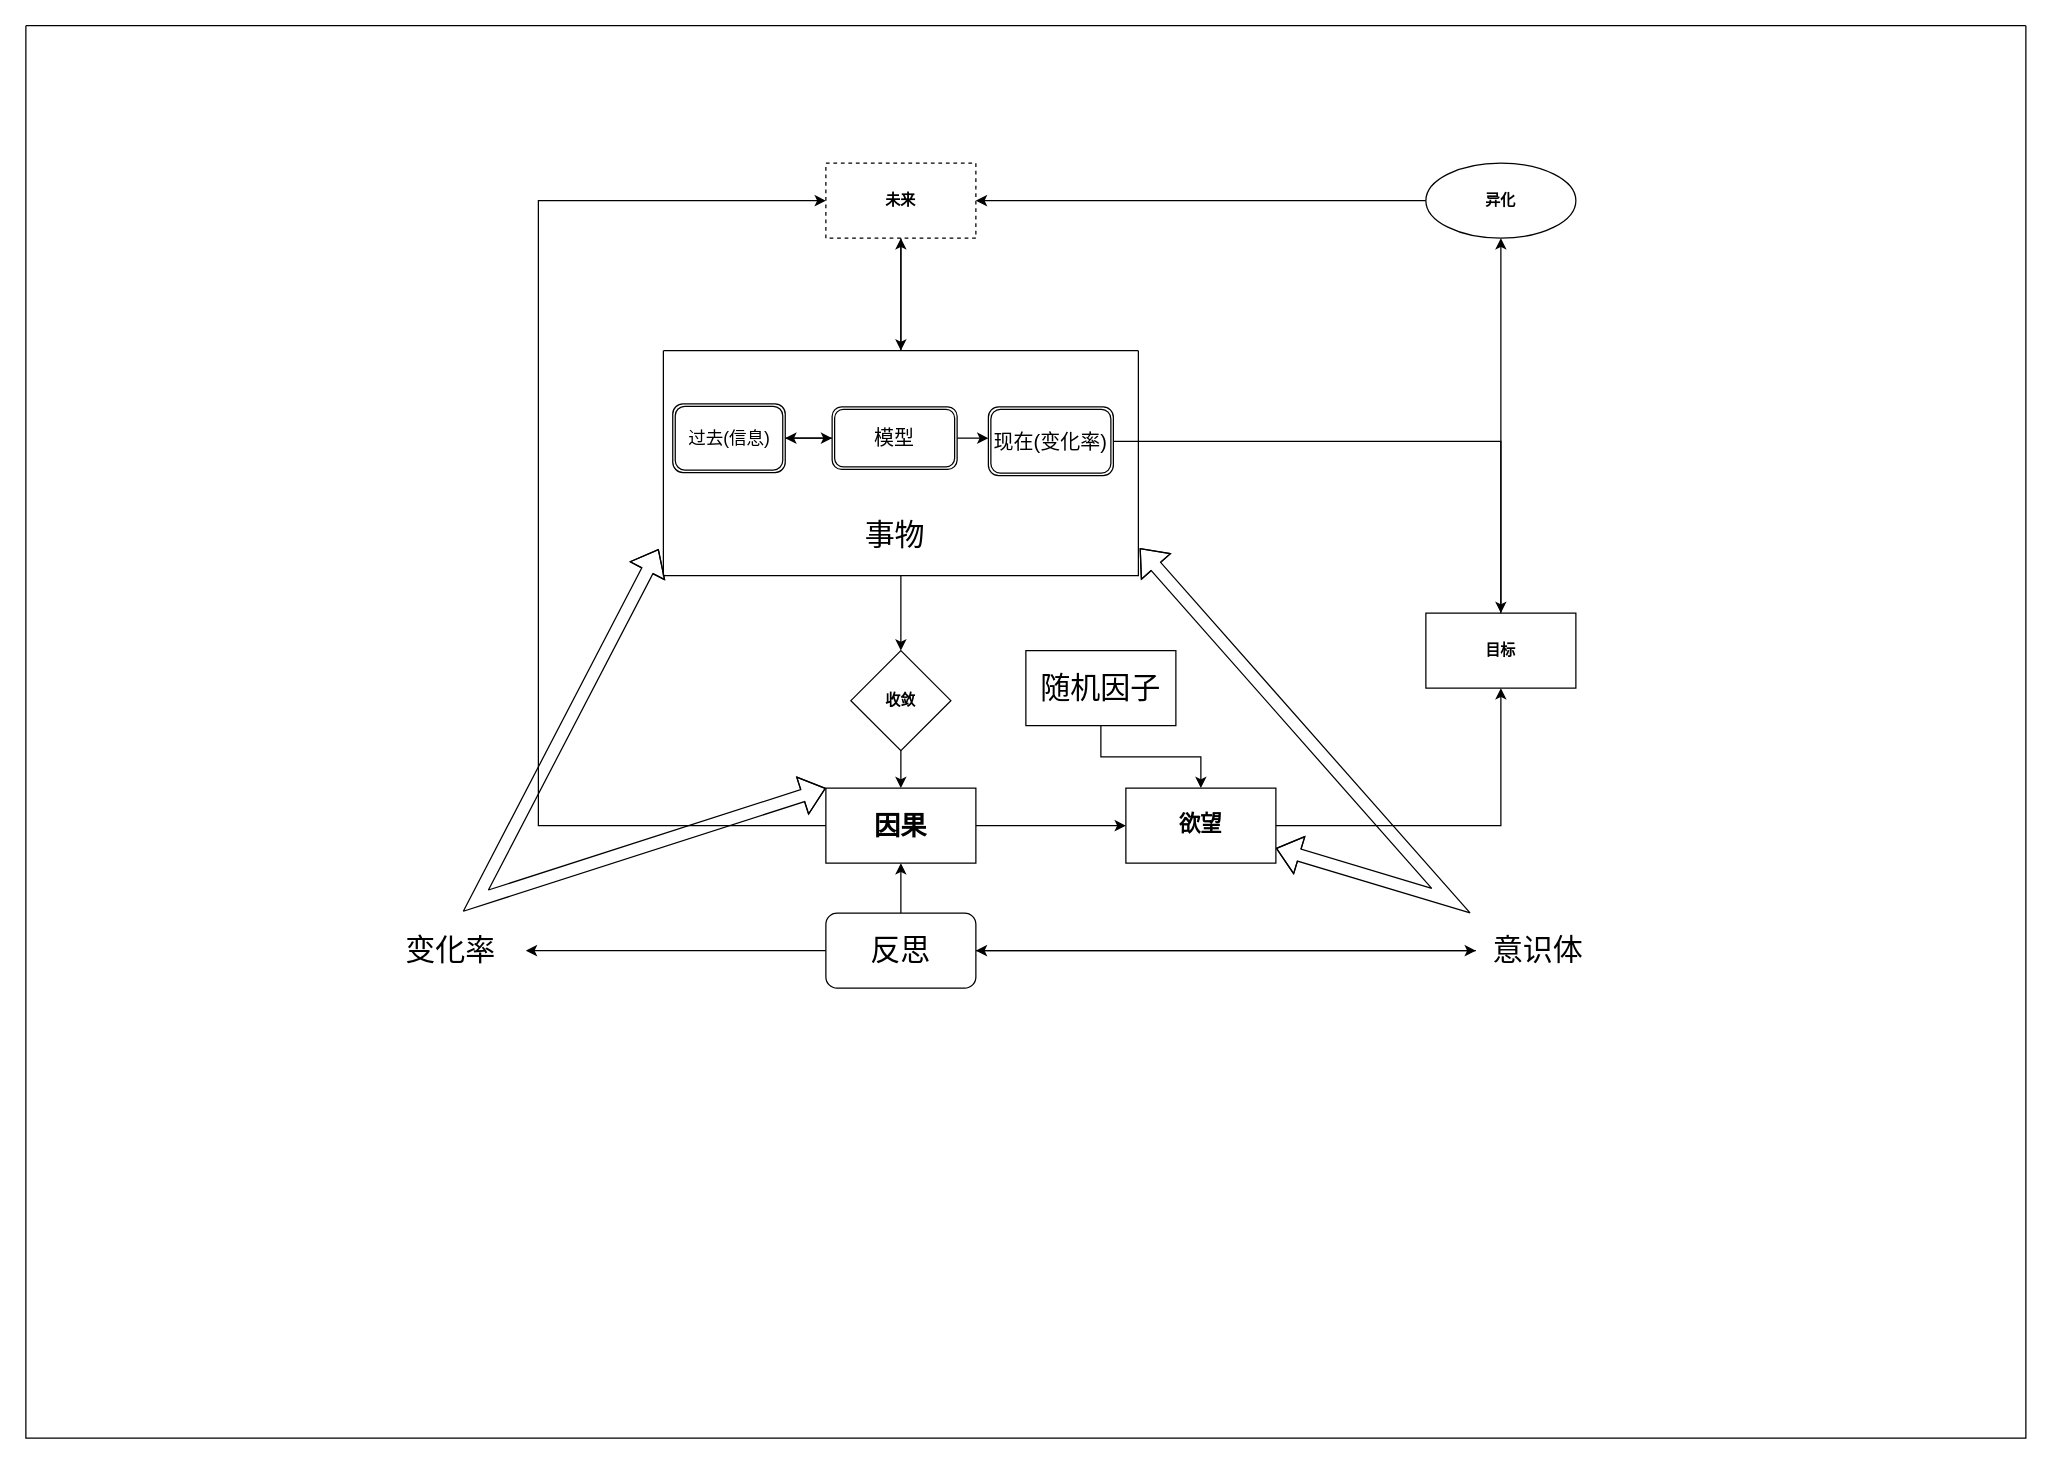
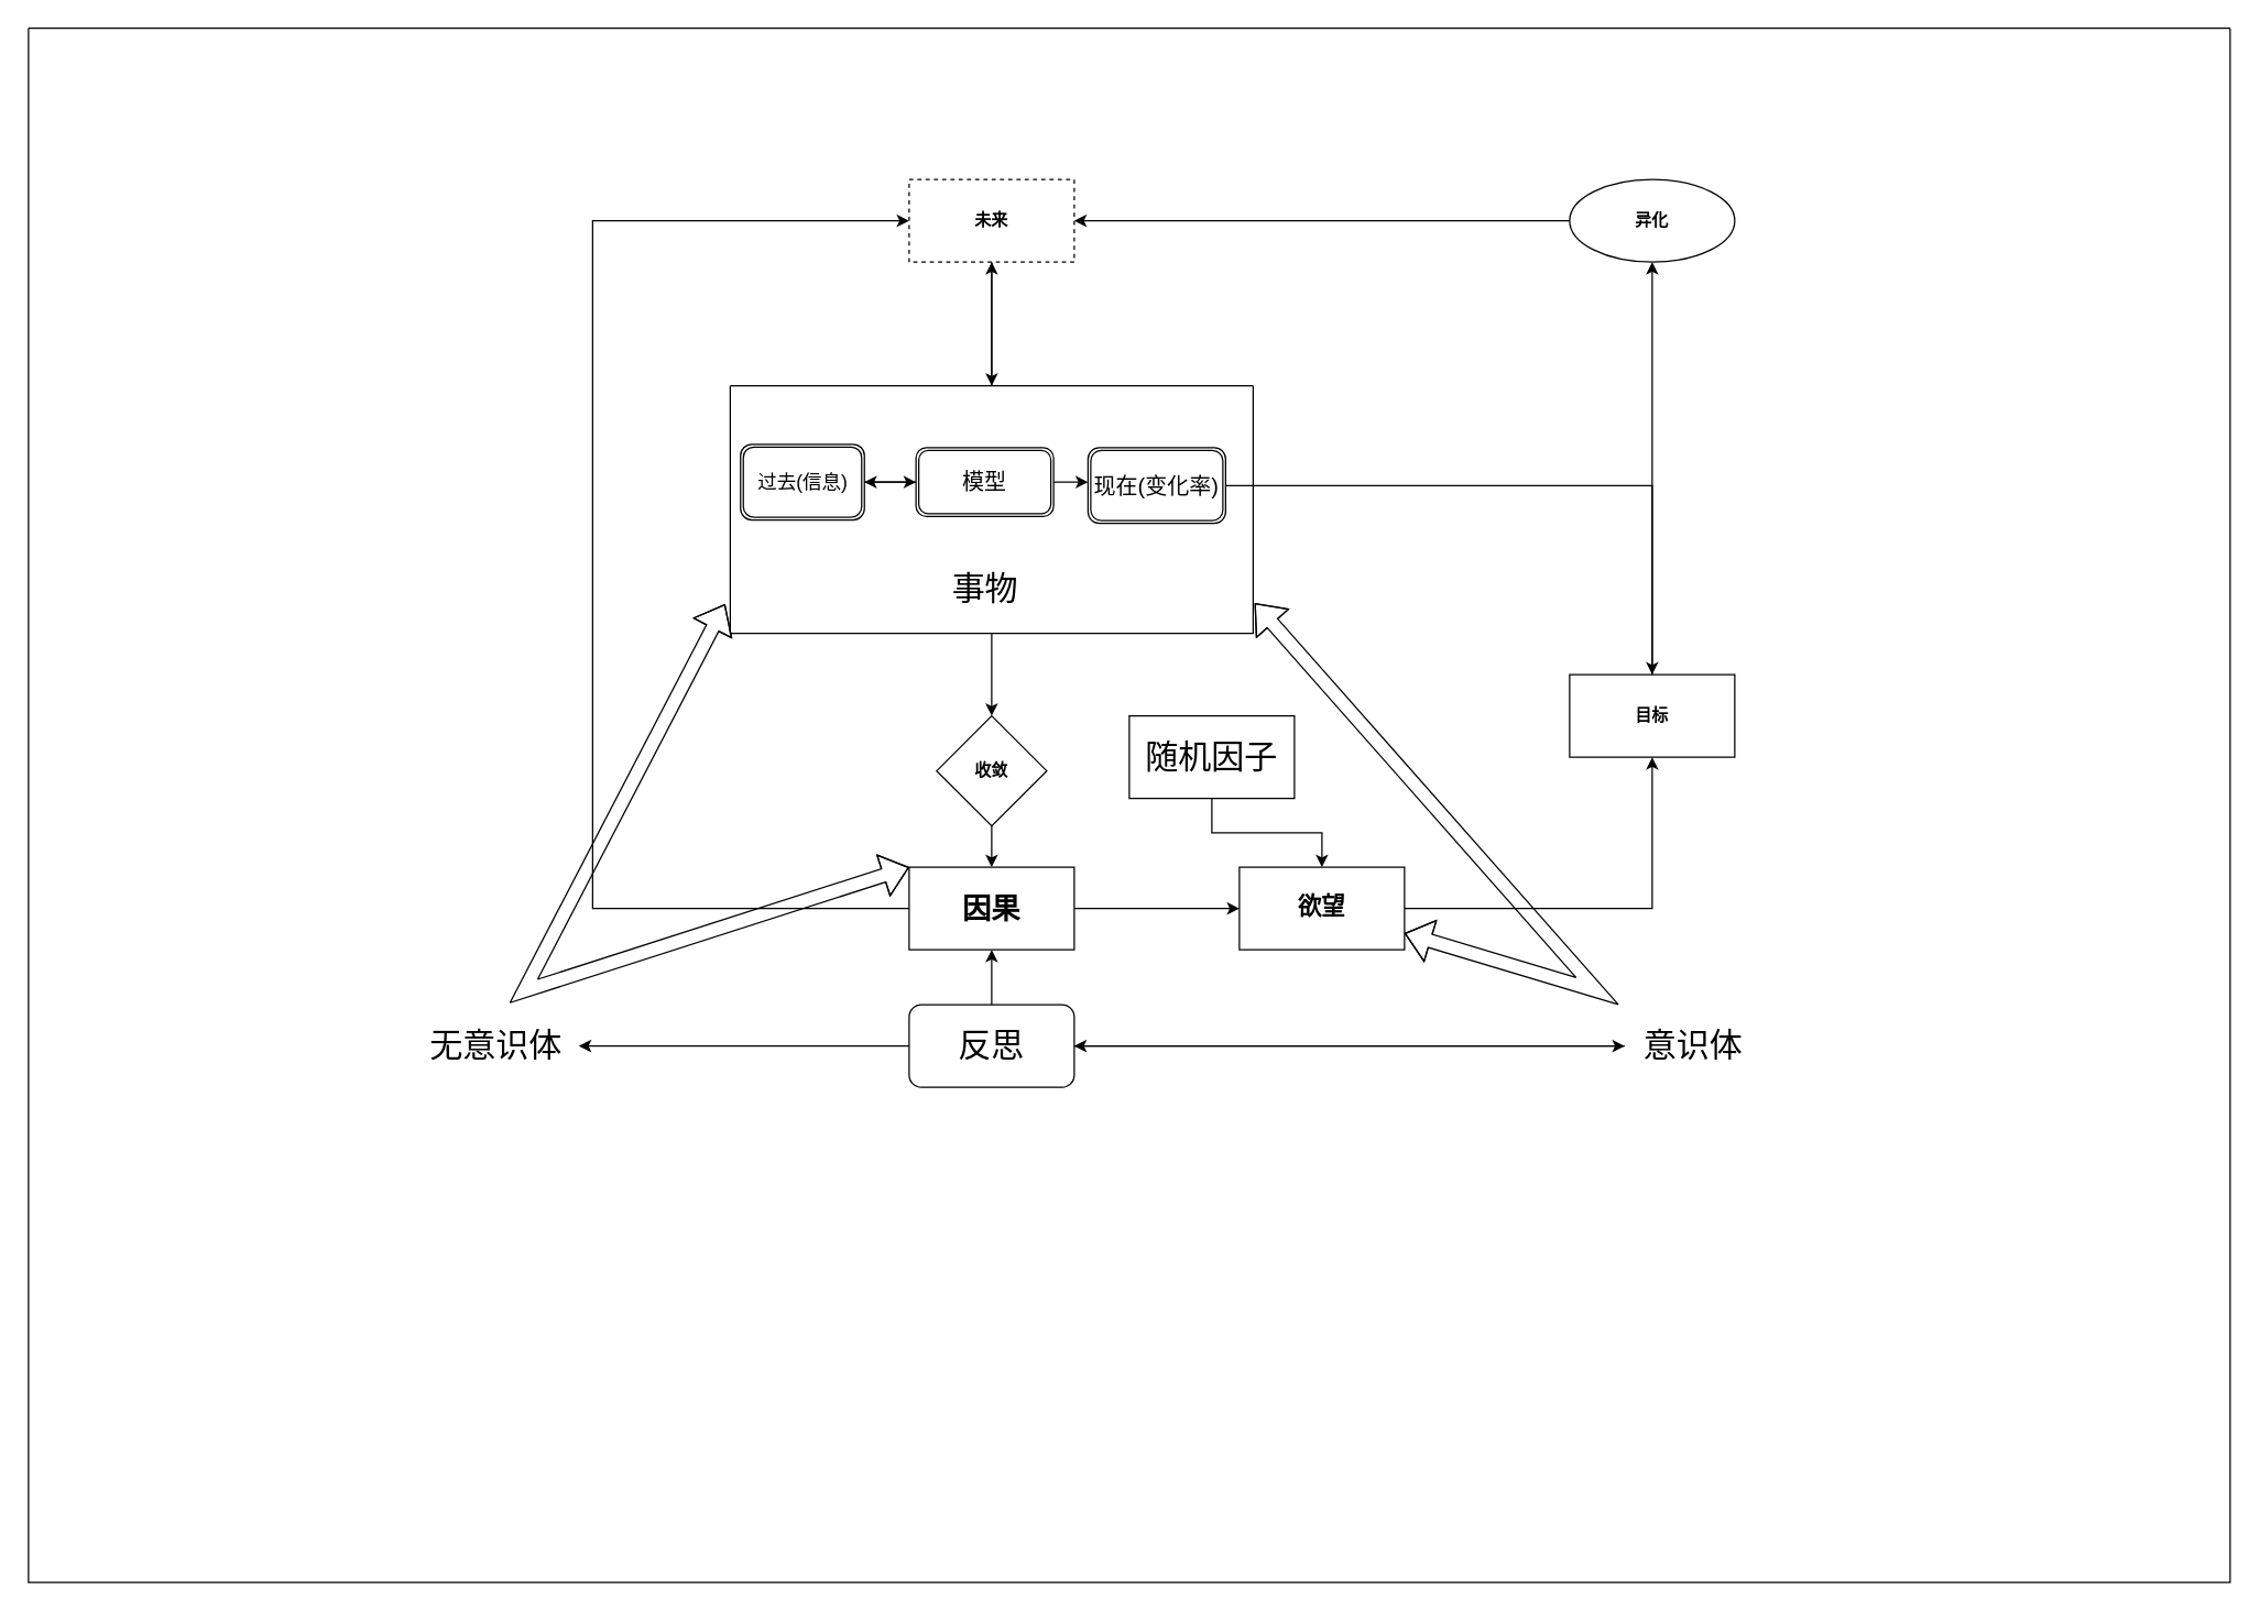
  <mxCell id="0" />
  <mxCell id="1" parent="0" />
  <mxCell id="2" value="" style="swimlane;startSize=0;fontSize=24;" parent="1" vertex="1"><mxGeometry x="20" y="20" width="1600" height="1130" as="geometry" /></mxCell>
  <mxCell id="3" style="edgeStyle=orthogonalEdgeStyle;rounded=0;orthogonalLoop=1;jettySize=auto;html=1;fontSize=24;" parent="2" source="4" target="29" edge="1"><mxGeometry relative="1" as="geometry" /></mxCell>
  <mxCell id="4" value="" style="swimlane;startSize=0;" parent="2" vertex="1"><mxGeometry x="510" y="260" width="380" height="180" as="geometry" /></mxCell>
  <mxCell id="5" value="" style="edgeStyle=orthogonalEdgeStyle;rounded=0;orthogonalLoop=1;jettySize=auto;html=1;fontSize=24;" parent="4" source="6" target="12" edge="1"><mxGeometry relative="1" as="geometry" /></mxCell>
  <mxCell id="6" value="&lt;font style=&quot;font-size: 14px&quot;&gt;过去(信息)&lt;/font&gt;" style="shape=ext;double=1;rounded=1;whiteSpace=wrap;html=1;" parent="4" vertex="1"><mxGeometry x="7.5" y="42.5" width="90" height="55" as="geometry" /></mxCell>
  <mxCell id="7" style="edgeStyle=orthogonalEdgeStyle;rounded=0;orthogonalLoop=1;jettySize=auto;html=1;fontSize=24;" parent="4" source="8" target="20" edge="1"><mxGeometry relative="1" as="geometry" /></mxCell>
  <mxCell id="8" value="&lt;p style=&quot;line-height: 1&quot;&gt;&lt;font style=&quot;font-size: 16px&quot;&gt;现在(变化率)&lt;/font&gt;&lt;/p&gt;" style="shape=ext;double=1;rounded=1;whiteSpace=wrap;html=1;" parent="4" vertex="1"><mxGeometry x="260" y="45" width="100" height="55" as="geometry" /></mxCell>
  <mxCell id="9" value="&lt;font style=&quot;font-size: 24px&quot;&gt;事物&lt;/font&gt;" style="text;html=1;strokeColor=none;fillColor=none;align=center;verticalAlign=middle;whiteSpace=wrap;rounded=0;" parent="4" vertex="1"><mxGeometry x="97.5" y="120" width="175" height="55" as="geometry" /></mxCell>
  <mxCell id="10" value="" style="edgeStyle=orthogonalEdgeStyle;rounded=0;orthogonalLoop=1;jettySize=auto;html=1;fontSize=24;" parent="4" source="12" edge="1"><mxGeometry relative="1" as="geometry"><mxPoint x="260" y="70" as="targetPoint" /></mxGeometry></mxCell>
  <mxCell id="11" style="edgeStyle=orthogonalEdgeStyle;rounded=0;orthogonalLoop=1;jettySize=auto;html=1;entryX=1;entryY=0.5;entryDx=0;entryDy=0;fontSize=24;" parent="4" source="12" target="6" edge="1"><mxGeometry relative="1" as="geometry" /></mxCell>
  <mxCell id="12" value="&lt;font style=&quot;font-size: 16px&quot;&gt;模型&lt;/font&gt;" style="shape=ext;double=1;rounded=1;whiteSpace=wrap;html=1;" parent="4" vertex="1"><mxGeometry x="135" y="45" width="100" height="50" as="geometry" /></mxCell>
  <mxCell id="13" value="" style="edgeStyle=orthogonalEdgeStyle;rounded=0;orthogonalLoop=1;jettySize=auto;html=1;fontSize=24;" parent="2" source="14" target="19" edge="1"><mxGeometry relative="1" as="geometry" /></mxCell>
  <mxCell id="14" value="收敛" style="rhombus;whiteSpace=wrap;html=1;fontStyle=1;startSize=0;" parent="2" vertex="1"><mxGeometry x="660" y="500" width="80" height="80" as="geometry" /></mxCell>
  <mxCell id="15" value="" style="edgeStyle=orthogonalEdgeStyle;rounded=0;orthogonalLoop=1;jettySize=auto;html=1;fontSize=24;" parent="2" source="4" target="14" edge="1"><mxGeometry relative="1" as="geometry" /></mxCell>
  <mxCell id="16" value="&lt;font style=&quot;font-size: 17px&quot;&gt;欲望&lt;/font&gt;" style="whiteSpace=wrap;html=1;fontStyle=1;startSize=0;strokeWidth=1;" parent="2" vertex="1"><mxGeometry x="880" y="610" width="120" height="60" as="geometry" /></mxCell>
  <mxCell id="17" style="edgeStyle=orthogonalEdgeStyle;rounded=0;orthogonalLoop=1;jettySize=auto;html=1;entryX=0;entryY=0.5;entryDx=0;entryDy=0;fontSize=24;" parent="2" source="19" target="29" edge="1"><mxGeometry relative="1" as="geometry"><Array as="points"><mxPoint x="410" y="140" /></Array></mxGeometry></mxCell>
  <mxCell id="18" style="edgeStyle=orthogonalEdgeStyle;rounded=0;orthogonalLoop=1;jettySize=auto;html=1;entryX=0;entryY=0.5;entryDx=0;entryDy=0;fontSize=24;" parent="2" source="19" target="16" edge="1"><mxGeometry relative="1" as="geometry" /></mxCell>
  <mxCell id="19" value="&lt;font style=&quot;font-size: 21px&quot;&gt;因果&lt;/font&gt;" style="whiteSpace=wrap;html=1;fontStyle=1;startSize=0;" parent="2" vertex="1"><mxGeometry x="640" y="610" width="120" height="60" as="geometry" /></mxCell>
  <mxCell id="20" value="目标" style="whiteSpace=wrap;html=1;fontStyle=1;startSize=0;" parent="2" vertex="1"><mxGeometry x="1120" y="470" width="120" height="60" as="geometry" /></mxCell>
  <mxCell id="21" value="" style="edgeStyle=orthogonalEdgeStyle;rounded=0;orthogonalLoop=1;jettySize=auto;html=1;fontSize=24;" parent="2" source="16" target="20" edge="1"><mxGeometry relative="1" as="geometry"><Array as="points"><mxPoint x="1180" y="640" /></Array></mxGeometry></mxCell>
  <mxCell id="22" value="" style="shape=flexArrow;endArrow=classic;startArrow=classic;html=1;rounded=0;fontSize=24;exitX=1.003;exitY=0.878;exitDx=0;exitDy=0;exitPerimeter=0;" parent="2" source="4" target="16" edge="1"><mxGeometry width="100" height="100" relative="1" as="geometry"><mxPoint x="790" y="450" as="sourcePoint" /><mxPoint x="890" y="350" as="targetPoint" /><Array as="points"><mxPoint x="1140" y="700" /></Array></mxGeometry></mxCell>
  <mxCell id="23" style="edgeStyle=orthogonalEdgeStyle;rounded=0;orthogonalLoop=1;jettySize=auto;html=1;entryX=1;entryY=0.5;entryDx=0;entryDy=0;fontSize=24;" parent="2" source="24" target="29" edge="1"><mxGeometry relative="1" as="geometry"><Array as="points"><mxPoint x="1010" y="140" /></Array></mxGeometry></mxCell>
  <mxCell id="24" value="异化" style="ellipse;whiteSpace=wrap;html=1;fontStyle=1;startSize=0;" parent="2" vertex="1"><mxGeometry x="1120" y="110" width="120" height="60" as="geometry" /></mxCell>
  <mxCell id="25" value="" style="edgeStyle=orthogonalEdgeStyle;rounded=0;orthogonalLoop=1;jettySize=auto;html=1;fontSize=24;" parent="2" source="20" target="24" edge="1"><mxGeometry relative="1" as="geometry"><Array as="points"><mxPoint x="1180" y="340" /><mxPoint x="1180" y="340" /></Array></mxGeometry></mxCell>
  <mxCell id="26" style="edgeStyle=orthogonalEdgeStyle;rounded=0;orthogonalLoop=1;jettySize=auto;html=1;entryX=1;entryY=0.5;entryDx=0;entryDy=0;fontSize=24;" parent="2" source="27" target="35" edge="1"><mxGeometry relative="1" as="geometry" /></mxCell>
  <mxCell id="27" value="意识体" style="text;html=1;strokeColor=none;fillColor=none;align=center;verticalAlign=middle;whiteSpace=wrap;rounded=0;fontSize=24;" parent="2" vertex="1"><mxGeometry x="1160" y="725" width="100" height="30" as="geometry" /></mxCell>
  <mxCell id="28" style="edgeStyle=orthogonalEdgeStyle;rounded=0;orthogonalLoop=1;jettySize=auto;html=1;entryX=0.5;entryY=0;entryDx=0;entryDy=0;fontSize=24;" parent="2" source="29" target="4" edge="1"><mxGeometry relative="1" as="geometry" /></mxCell>
  <mxCell id="29" value="未来" style="whiteSpace=wrap;html=1;fontStyle=1;startSize=0;dashed=1;" parent="2" vertex="1"><mxGeometry x="640" y="110" width="120" height="60" as="geometry" /></mxCell>
  <mxCell id="30" value="" style="shape=flexArrow;endArrow=classic;startArrow=classic;html=1;rounded=0;fontSize=24;exitX=0;exitY=0;exitDx=0;exitDy=0;entryX=-0.01;entryY=0.882;entryDx=0;entryDy=0;entryPerimeter=0;" parent="2" source="19" target="4" edge="1"><mxGeometry width="100" height="100" relative="1" as="geometry"><mxPoint x="510" y="480" as="sourcePoint" /><mxPoint x="610" y="380" as="targetPoint" /><Array as="points"><mxPoint x="360" y="700" /></Array></mxGeometry></mxCell>
- <mxCell id="31" value="变化率" style="text;html=1;strokeColor=none;fillColor=none;align=center;verticalAlign=middle;whiteSpace=wrap;rounded=0;fontSize=24;" parent="2" vertex="1"><mxGeometry x="280" y="730" width="120" height="20" as="geometry" /></mxCell>
+ <mxCell id="31" value="无意识体" style="text;html=1;strokeColor=none;fillColor=none;align=center;verticalAlign=middle;whiteSpace=wrap;rounded=0;fontSize=24;" parent="2" vertex="1"><mxGeometry x="280" y="730" width="120" height="20" as="geometry" /></mxCell>
  <mxCell id="32" style="edgeStyle=orthogonalEdgeStyle;rounded=0;orthogonalLoop=1;jettySize=auto;html=1;entryX=1;entryY=0.5;entryDx=0;entryDy=0;fontSize=24;" parent="2" source="35" target="31" edge="1"><mxGeometry relative="1" as="geometry" /></mxCell>
  <mxCell id="33" style="edgeStyle=orthogonalEdgeStyle;rounded=0;orthogonalLoop=1;jettySize=auto;html=1;entryX=0.5;entryY=1;entryDx=0;entryDy=0;fontSize=24;" parent="2" source="35" target="19" edge="1"><mxGeometry relative="1" as="geometry" /></mxCell>
  <mxCell id="34" style="edgeStyle=orthogonalEdgeStyle;rounded=0;orthogonalLoop=1;jettySize=auto;html=1;entryX=0;entryY=0.5;entryDx=0;entryDy=0;fontSize=21;" parent="2" source="35" target="27" edge="1"><mxGeometry relative="1" as="geometry" /></mxCell>
  <mxCell id="35" value="反思" style="rounded=1;whiteSpace=wrap;html=1;fontSize=24;" parent="2" vertex="1"><mxGeometry x="640" y="710" width="120" height="60" as="geometry" /></mxCell>
  <mxCell id="36" style="edgeStyle=orthogonalEdgeStyle;rounded=0;orthogonalLoop=1;jettySize=auto;html=1;entryX=0.5;entryY=0;entryDx=0;entryDy=0;fontSize=21;" parent="2" source="37" target="16" edge="1"><mxGeometry relative="1" as="geometry" /></mxCell>
  <mxCell id="37" value="随机因子" style="rounded=0;whiteSpace=wrap;html=1;fontSize=24;" parent="2" vertex="1"><mxGeometry x="800" y="500" width="120" height="60" as="geometry" /></mxCell>
